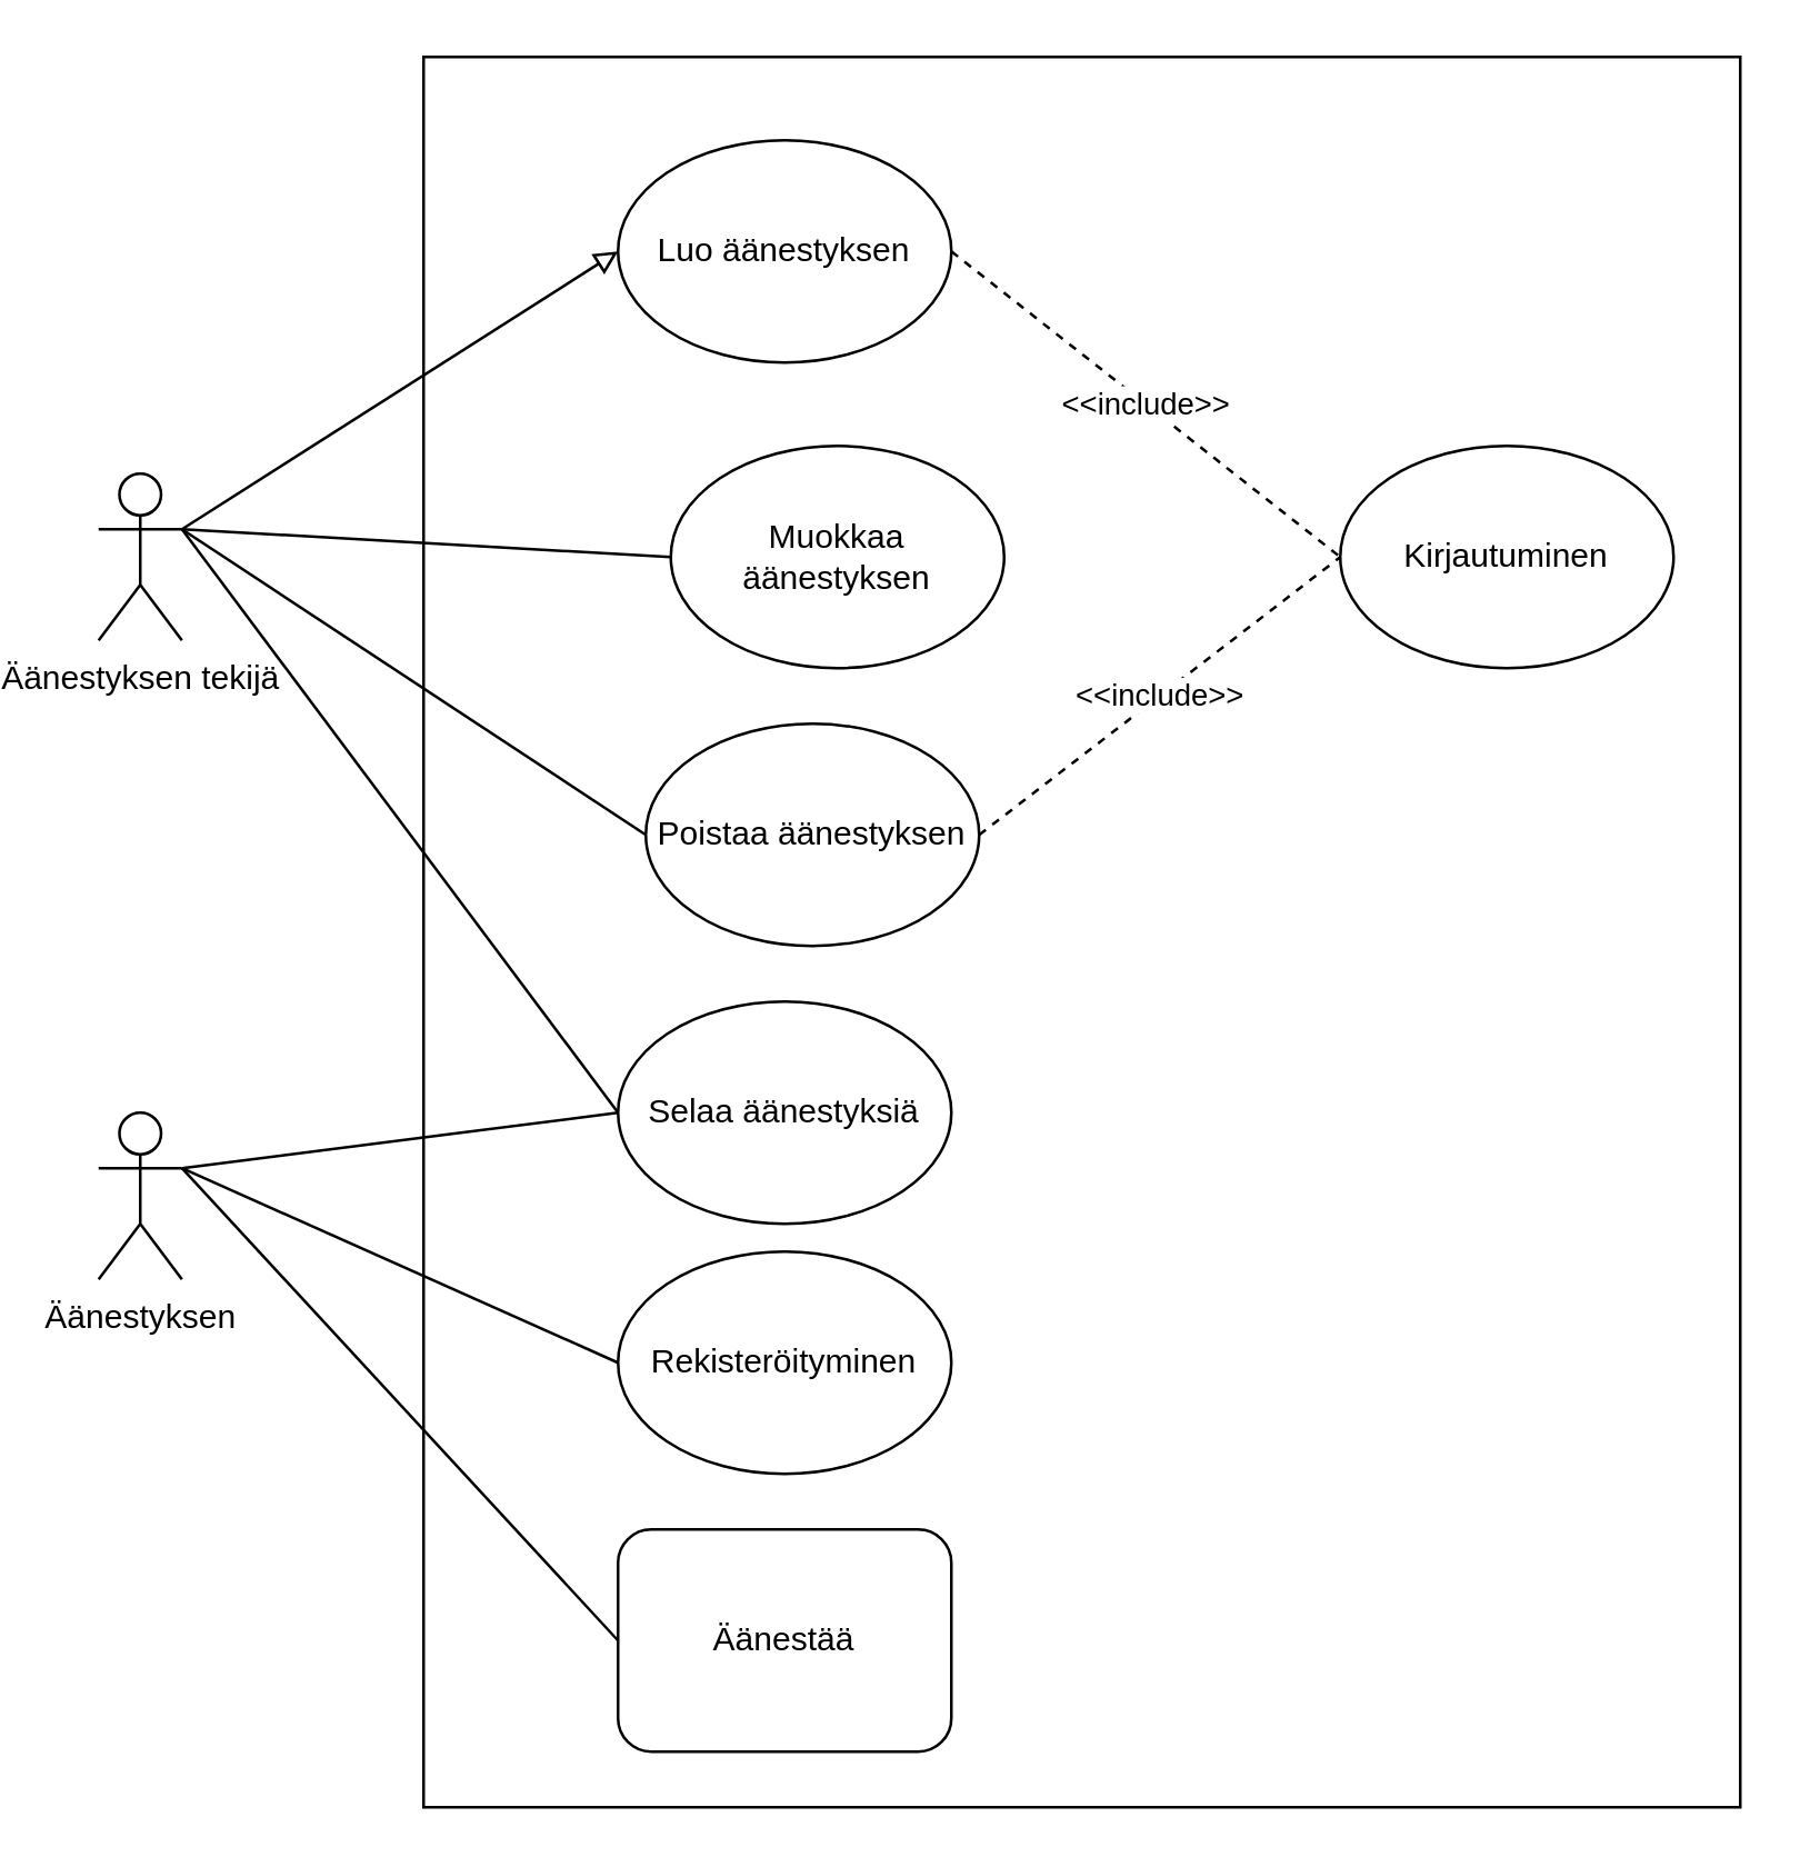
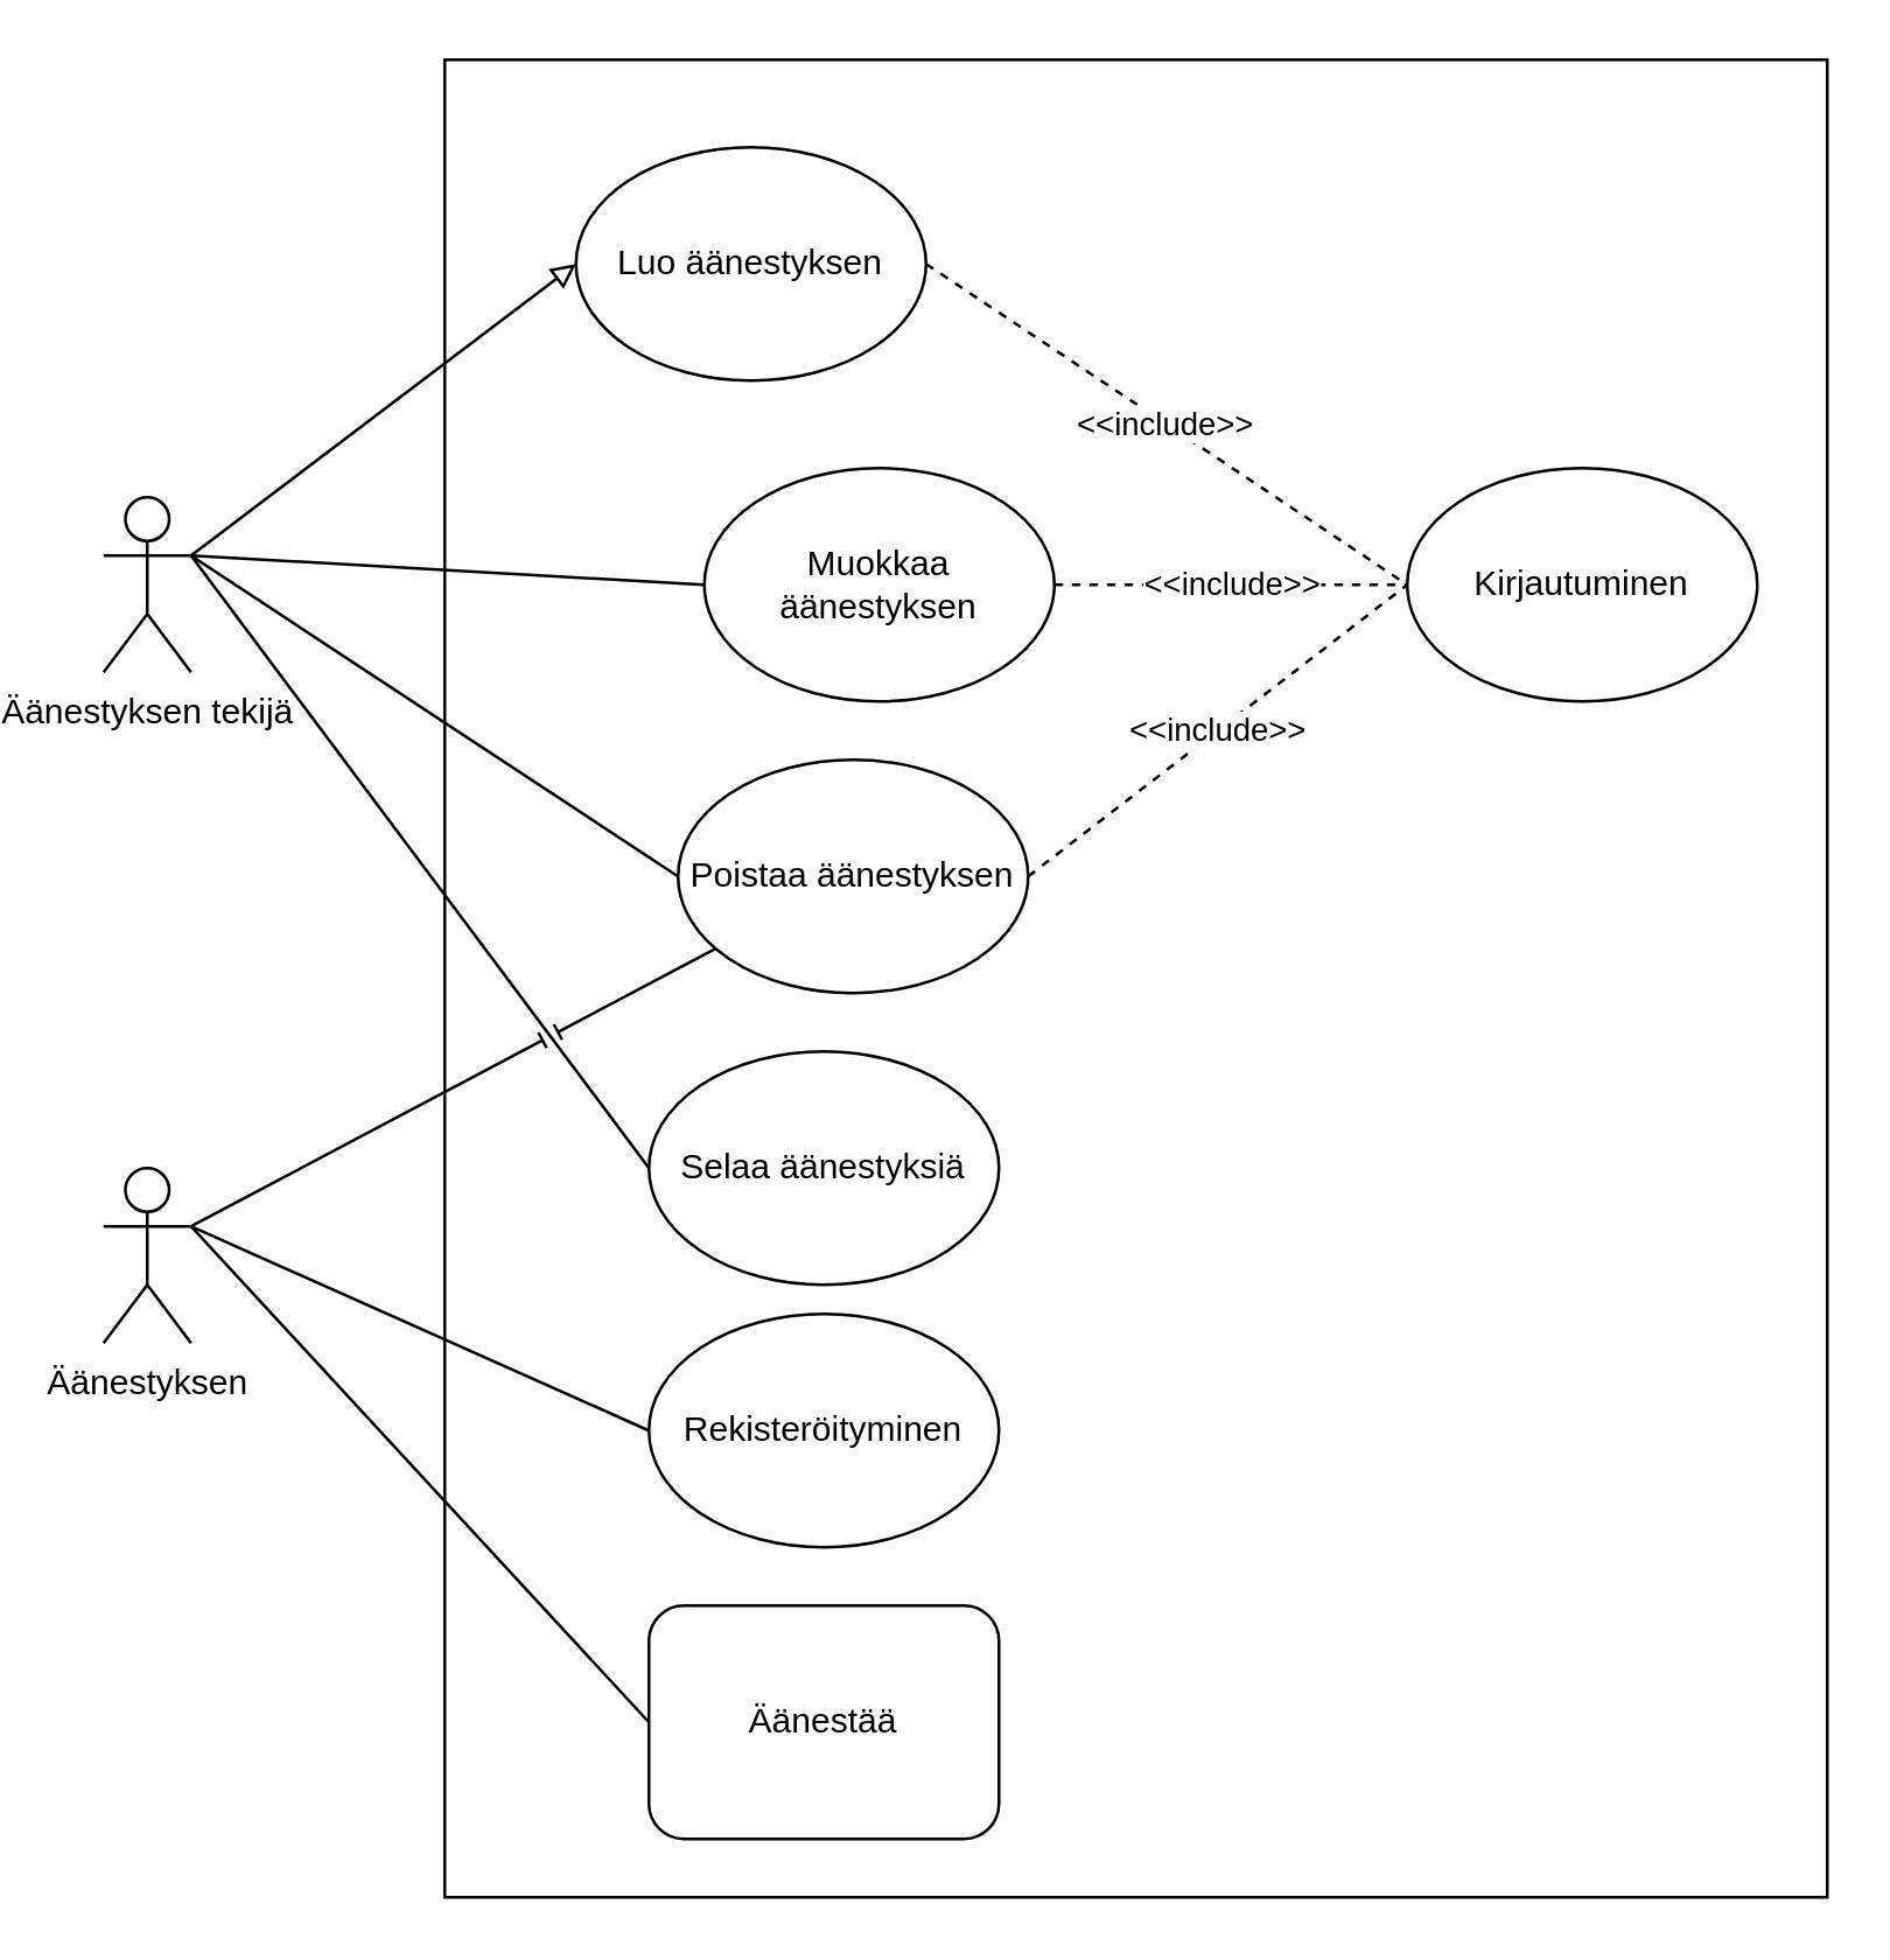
  <mxCell id="0" />
  <mxCell id="1" parent="0" />
  <mxCell id="2" value="" style="rounded=0;whiteSpace=wrap;html=1;" vertex="1" parent="1"><mxGeometry x="137" y="20" width="474" height="630" as="geometry" /></mxCell>
  <mxCell id="3" style="jumpStyle=line;orthogonalLoop=1;jettySize=auto;html=1;exitX=1;exitY=0.333;exitDx=0;exitDy=0;exitPerimeter=0;entryX=0;entryY=0.5;entryDx=0;entryDy=0;endArrow=block;endFill=0;" edge="1" parent="1" source="6" target="12"><mxGeometry relative="1" as="geometry" /></mxCell>
  <mxCell id="4" style="edgeStyle=none;jumpStyle=line;orthogonalLoop=1;jettySize=auto;html=1;exitX=1;exitY=0.333;exitDx=0;exitDy=0;exitPerimeter=0;entryX=0;entryY=0.5;entryDx=0;entryDy=0;endArrow=none;endFill=0;" edge="1" parent="1" source="6" target="15"><mxGeometry relative="1" as="geometry" /></mxCell>
  <mxCell id="5" style="edgeStyle=none;jumpStyle=line;orthogonalLoop=1;jettySize=auto;html=1;exitX=1;exitY=0.333;exitDx=0;exitDy=0;exitPerimeter=0;entryX=0;entryY=0.5;entryDx=0;entryDy=0;endArrow=none;endFill=0;" edge="1" parent="1" source="6" target="16"><mxGeometry relative="1" as="geometry" /></mxCell>
  <mxCell id="6" value="Äänestyksen tekijä" style="shape=umlActor;verticalLabelPosition=bottom;verticalAlign=top;html=1;outlineConnect=0;" vertex="1" parent="1"><mxGeometry x="20" y="170" width="30" height="60" as="geometry" /></mxCell>
- <mxCell id="7" style="edgeStyle=none;jumpStyle=line;orthogonalLoop=1;jettySize=auto;html=1;exitX=1;exitY=0.333;exitDx=0;exitDy=0;exitPerimeter=0;entryX=0;entryY=0.5;entryDx=0;entryDy=0;endArrow=none;endFill=0;" edge="1" parent="1" source="10" target="16"><mxGeometry relative="1" as="geometry" /></mxCell>
+ <mxCell id="7" style="edgeStyle=none;jumpStyle=line;orthogonalLoop=1;jettySize=auto;html=1;exitX=1;exitY=0.333;exitDx=0;exitDy=0;exitPerimeter=0;endArrow=none;endFill=0;" edge="1" parent="1" source="10" target="15"><mxGeometry relative="1" as="geometry" /></mxCell>
  <mxCell id="8" style="edgeStyle=none;jumpStyle=line;orthogonalLoop=1;jettySize=auto;html=1;exitX=1;exitY=0.333;exitDx=0;exitDy=0;exitPerimeter=0;entryX=0;entryY=0.5;entryDx=0;entryDy=0;endArrow=none;endFill=0;" edge="1" parent="1" source="10" target="17"><mxGeometry relative="1" as="geometry" /></mxCell>
  <mxCell id="9" style="edgeStyle=none;jumpStyle=line;orthogonalLoop=1;jettySize=auto;html=1;exitX=1;exitY=0.333;exitDx=0;exitDy=0;exitPerimeter=0;entryX=0;entryY=0.5;entryDx=0;entryDy=0;endArrow=none;endFill=0;" edge="1" parent="1" source="10" target="18"><mxGeometry relative="1" as="geometry" /></mxCell>
  <mxCell id="10" value="Äänestyksen" style="shape=umlActor;verticalLabelPosition=bottom;verticalAlign=top;html=1;outlineConnect=0;" vertex="1" parent="1"><mxGeometry x="20" y="400" width="30" height="60" as="geometry" /></mxCell>
  <mxCell id="11" value="&amp;lt;&amp;lt;include&amp;gt;&amp;gt;" style="edgeStyle=none;jumpStyle=line;orthogonalLoop=1;jettySize=auto;html=1;exitX=1;exitY=0.5;exitDx=0;exitDy=0;entryX=0;entryY=0.5;entryDx=0;entryDy=0;endArrow=none;endFill=0;dashed=1;" edge="1" parent="1" source="12" target="19"><mxGeometry relative="1" as="geometry" /></mxCell>
- <mxCell id="12" value="Luo äänestyksen" style="ellipse;whiteSpace=wrap;html=1;" vertex="1" parent="1"><mxGeometry x="207" y="50" width="120" height="80" as="geometry" /></mxCell>
+ <mxCell id="12" value="Luo äänestyksen" style="ellipse;whiteSpace=wrap;html=1;" vertex="1" parent="1"><mxGeometry x="182" y="50" width="120" height="80" as="geometry" /></mxCell>
  <mxCell id="13" style="edgeStyle=none;jumpStyle=line;orthogonalLoop=1;jettySize=auto;html=1;exitX=0;exitY=0.5;exitDx=0;exitDy=0;entryX=1;entryY=0.333;entryDx=0;entryDy=0;entryPerimeter=0;endArrow=none;endFill=0;" edge="1" parent="1" source="14" target="6"><mxGeometry relative="1" as="geometry" /></mxCell>
  <mxCell id="14" value="Muokkaa äänestyksen" style="ellipse;whiteSpace=wrap;html=1;" vertex="1" parent="1"><mxGeometry x="226" y="160" width="120" height="80" as="geometry" /></mxCell>
  <mxCell id="15" value="Poistaa äänestyksen" style="ellipse;whiteSpace=wrap;html=1;" vertex="1" parent="1"><mxGeometry x="217" y="260" width="120" height="80" as="geometry" /></mxCell>
  <mxCell id="16" value="Selaa äänestyksiä" style="ellipse;whiteSpace=wrap;html=1;" vertex="1" parent="1"><mxGeometry x="207" y="360" width="120" height="80" as="geometry" /></mxCell>
  <mxCell id="17" value="Rekisteröityminen" style="ellipse;whiteSpace=wrap;html=1;" vertex="1" parent="1"><mxGeometry x="207" y="450" width="120" height="80" as="geometry" /></mxCell>
  <mxCell id="18" value="Äänestää" style="whiteSpace=wrap;html=1;rounded=1;" vertex="1" parent="1"><mxGeometry x="207" y="550" width="120" height="80" as="geometry" /></mxCell>
  <mxCell id="19" value="Kirjautuminen" style="ellipse;whiteSpace=wrap;html=1;" vertex="1" parent="1"><mxGeometry x="467" y="160" width="120" height="80" as="geometry" /></mxCell>
+ <mxCell id="20" value="&amp;lt;&amp;lt;include&amp;gt;&amp;gt;" style="edgeStyle=none;jumpStyle=line;orthogonalLoop=1;jettySize=auto;html=1;exitX=1;exitY=0.5;exitDx=0;exitDy=0;entryX=0;entryY=0.5;entryDx=0;entryDy=0;endArrow=none;endFill=0;dashed=1;" edge="1" parent="1" source="14" target="19"><mxGeometry relative="1" as="geometry"><mxPoint x="337" y="180" as="sourcePoint" /><mxPoint x="467" y="280" as="targetPoint" /></mxGeometry></mxCell>
  <mxCell id="21" value="&amp;lt;&amp;lt;include&amp;gt;&amp;gt;" style="edgeStyle=none;jumpStyle=line;orthogonalLoop=1;jettySize=auto;html=1;exitX=1;exitY=0.5;exitDx=0;exitDy=0;entryX=0;entryY=0.5;entryDx=0;entryDy=0;endArrow=none;endFill=0;dashed=1;" edge="1" parent="1" source="15" target="19"><mxGeometry relative="1" as="geometry"><mxPoint x="356" y="239.33" as="sourcePoint" /><mxPoint x="477" y="239.33" as="targetPoint" /></mxGeometry></mxCell>
